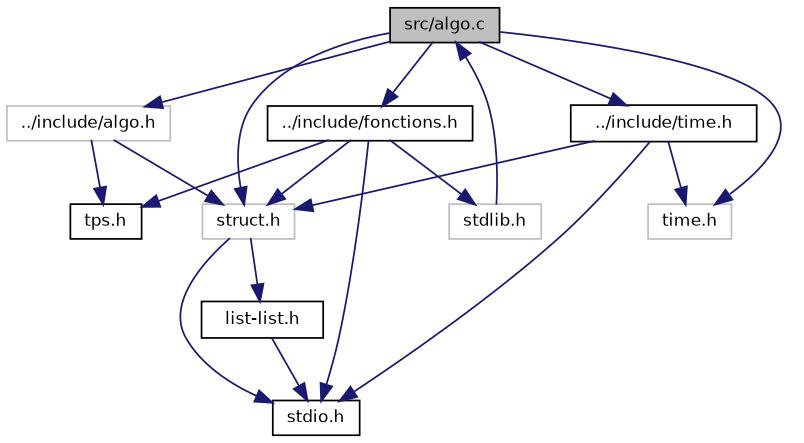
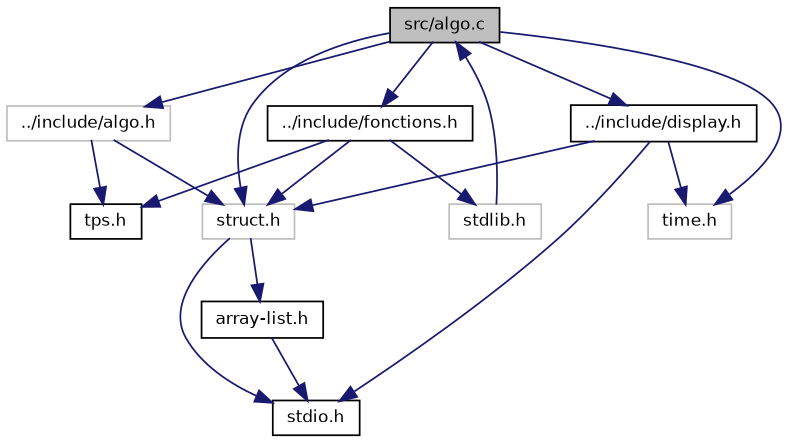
  digraph {
    node [color=black fillcolor=white fontname=Helvetica fontsize=10 shape=record style=filled]
    edge [color=midnightblue fontname=Helvetica fontsize=10 labelfontname=Helvetica labelfontsize=10 style=solid]
    n1 [fillcolor=grey75 fontcolor=black height=0.2 label="src/algo.c" width=0.4]
    n2 [color=grey75 height=0.2 label="../include/algo.h" width=0.4]
    n3 [color=grey75 height=0.2 label="struct.h" width=0.4]
    n4 [height=0.2 label="../include/fonctions.h" width=0.4]
-   n5 [height=0.2 label="../include/time.h" width=0.4]
+   n5 [height=0.2 label="../include/display.h" width=0.4]
    n6 [color=grey75 height=0.2 label="time.h" width=0.4]
    n7 [height=0.2 label="tps.h" width=0.4]
    n8 [height=0.2 label="stdio.h" width=0.4]
-   n9 [height=0.2 label="list-list.h" width=0.4]
+   n9 [height=0.2 label="array-list.h" width=0.4]
    n10 [color=grey75 height=0.2 label="stdlib.h" width=0.4]
    n1 -> n2
    n1 -> n3
    n1 -> n4
    n1 -> n5
    n1 -> n6
    n2 -> n3
    n2 -> n7
    n3 -> n8
    n3 -> n9
    n4 -> n3
    n4 -> n7
-   n4 -> n8
    n4 -> n10
    n5 -> n3
    n5 -> n6
    n5 -> n8
    n9 -> n8
    n10 -> n1
  }
